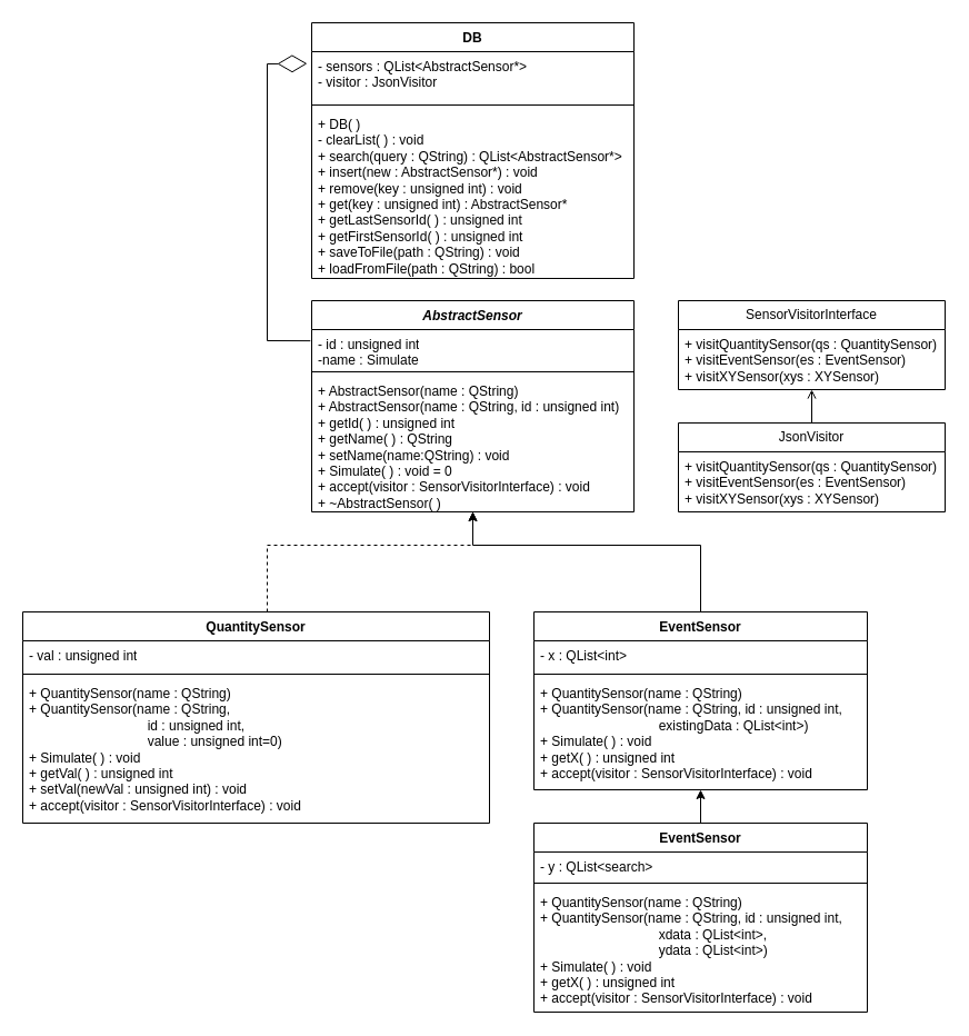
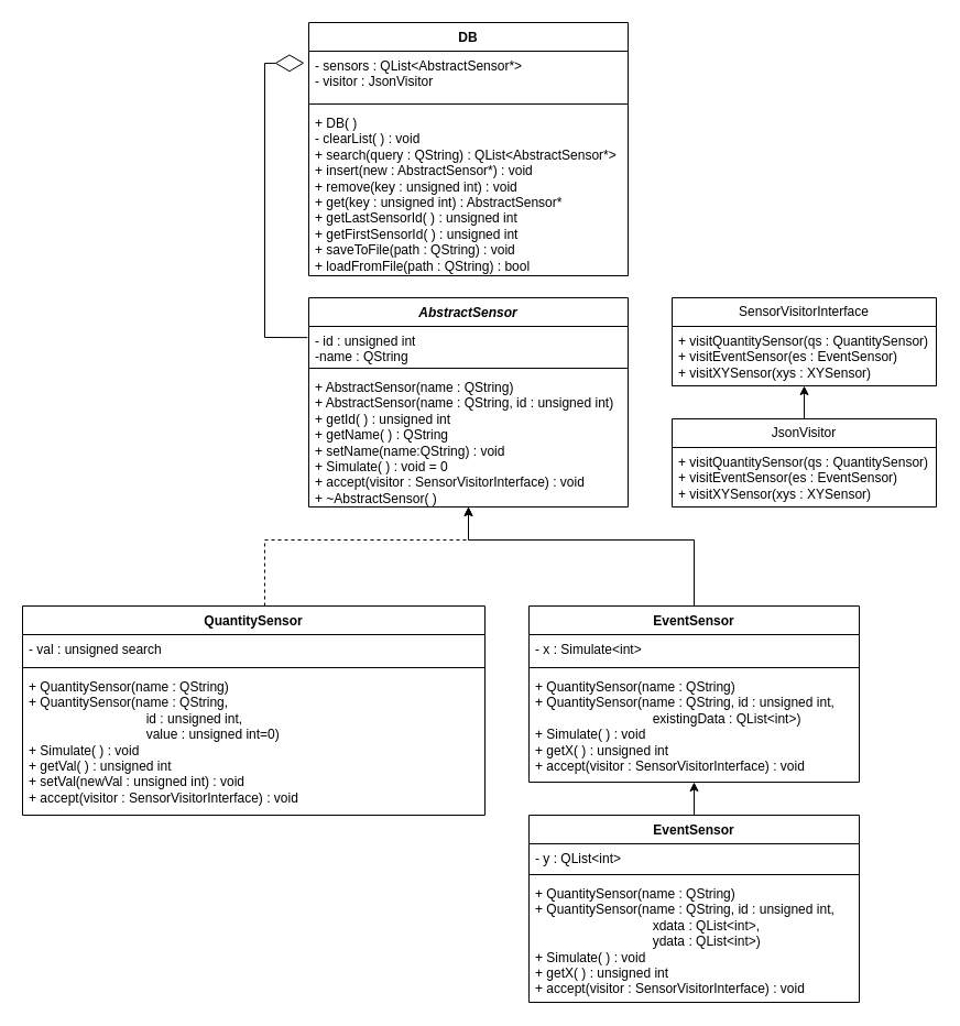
  <mxCell id="0" />
  <mxCell id="1" parent="0" />
  <mxCell id="2" value="&lt;i&gt;AbstractSensor&lt;/i&gt;" style="swimlane;fontStyle=1;align=center;verticalAlign=top;childLayout=stackLayout;horizontal=1;startSize=26;horizontalStack=0;resizeParent=1;resizeParentMax=0;resizeLast=0;collapsible=1;marginBottom=0;whiteSpace=wrap;html=1;" vertex="1" parent="1"><mxGeometry x="280" y="270" width="290" height="190" as="geometry" /></mxCell>
- <mxCell id="3" value="&lt;div&gt;- id : unsigned int&lt;/div&gt;&lt;div&gt;-name : Simulate&lt;br&gt;&lt;/div&gt;" style="text;strokeColor=none;fillColor=none;align=left;verticalAlign=top;spacingLeft=4;spacingRight=4;overflow=hidden;rotatable=0;points=[[0,0.5],[1,0.5]];portConstraint=eastwest;whiteSpace=wrap;html=1;" vertex="1" parent="2"><mxGeometry y="26" width="290" height="34" as="geometry" /></mxCell>
+ <mxCell id="3" value="&lt;div&gt;- id : unsigned int&lt;/div&gt;&lt;div&gt;-name : QString&lt;br&gt;&lt;/div&gt;" style="text;strokeColor=none;fillColor=none;align=left;verticalAlign=top;spacingLeft=4;spacingRight=4;overflow=hidden;rotatable=0;points=[[0,0.5],[1,0.5]];portConstraint=eastwest;whiteSpace=wrap;html=1;" vertex="1" parent="2"><mxGeometry y="26" width="290" height="34" as="geometry" /></mxCell>
  <mxCell id="4" value="" style="line;strokeWidth=1;fillColor=none;align=left;verticalAlign=middle;spacingTop=-1;spacingLeft=3;spacingRight=3;rotatable=0;labelPosition=right;points=[];portConstraint=eastwest;strokeColor=inherit;" vertex="1" parent="2"><mxGeometry y="60" width="290" height="8" as="geometry" /></mxCell>
  <mxCell id="5" value="&lt;div&gt;+ AbstractSensor(name : QString)&lt;/div&gt;&lt;div&gt;+ AbstractSensor(name : QString, id : unsigned int)&lt;/div&gt;&lt;div&gt;+ getId( ) : unsigned int&lt;/div&gt;&lt;div&gt;+ getName( ) : QString&lt;/div&gt;&lt;div&gt;+ setName(name:QString) : void&lt;/div&gt;&lt;div&gt;+ Simulate( ) : void = 0&lt;/div&gt;&lt;div&gt;+ accept(visitor : SensorVisitorInterface) : void&lt;/div&gt;&lt;div&gt;+ ~AbstractSensor( )&lt;br&gt;&lt;/div&gt;&lt;div&gt;&lt;br&gt;&lt;/div&gt;&lt;div&gt;&lt;br&gt;&lt;/div&gt;" style="text;strokeColor=none;fillColor=none;align=left;verticalAlign=top;spacingLeft=4;spacingRight=4;overflow=hidden;rotatable=0;points=[[0,0.5],[1,0.5]];portConstraint=eastwest;whiteSpace=wrap;html=1;" vertex="1" parent="2"><mxGeometry y="68" width="290" height="122" as="geometry" /></mxCell>
  <mxCell id="6" style="edgeStyle=orthogonalEdgeStyle;rounded=0;orthogonalLoop=1;jettySize=auto;html=1;entryX=0.5;entryY=1;entryDx=0;entryDy=0;dashed=1;" edge="1" parent="1" source="7" target="2"><mxGeometry relative="1" as="geometry"><Array as="points"><mxPoint x="240" y="490" /><mxPoint x="425" y="490" /></Array></mxGeometry></mxCell>
  <mxCell id="7" value="QuantitySensor" style="swimlane;fontStyle=1;align=center;verticalAlign=top;childLayout=stackLayout;horizontal=1;startSize=26;horizontalStack=0;resizeParent=1;resizeParentMax=0;resizeLast=0;collapsible=1;marginBottom=0;whiteSpace=wrap;html=1;" vertex="1" parent="1"><mxGeometry x="20" y="550" width="420" height="190" as="geometry" /></mxCell>
- <mxCell id="8" value="- val : unsigned int" style="text;strokeColor=none;fillColor=none;align=left;verticalAlign=top;spacingLeft=4;spacingRight=4;overflow=hidden;rotatable=0;points=[[0,0.5],[1,0.5]];portConstraint=eastwest;whiteSpace=wrap;html=1;" vertex="1" parent="7"><mxGeometry y="26" width="420" height="26" as="geometry" /></mxCell>
+ <mxCell id="8" value="- val : unsigned search" style="text;strokeColor=none;fillColor=none;align=left;verticalAlign=top;spacingLeft=4;spacingRight=4;overflow=hidden;rotatable=0;points=[[0,0.5],[1,0.5]];portConstraint=eastwest;whiteSpace=wrap;html=1;" vertex="1" parent="7"><mxGeometry y="26" width="420" height="26" as="geometry" /></mxCell>
  <mxCell id="9" value="" style="line;strokeWidth=1;fillColor=none;align=left;verticalAlign=middle;spacingTop=-1;spacingLeft=3;spacingRight=3;rotatable=0;labelPosition=right;points=[];portConstraint=eastwest;strokeColor=inherit;" vertex="1" parent="7"><mxGeometry y="52" width="420" height="8" as="geometry" /></mxCell>
  <mxCell id="10" value="&lt;div&gt;+ QuantitySensor(name : QString)&lt;/div&gt;&lt;div&gt;+ QuantitySensor(name : QString,&amp;nbsp;&lt;/div&gt;&lt;div&gt;&lt;span style=&quot;white-space: pre;&quot;&gt;&#09;&lt;/span&gt;&lt;span style=&quot;white-space: pre;&quot;&gt;&#09;&lt;/span&gt;&lt;span style=&quot;white-space: pre;&quot;&gt;&#09;&lt;/span&gt;&lt;span style=&quot;white-space: pre;&quot;&gt;&#09;&lt;/span&gt;id : unsigned int,&amp;nbsp;&lt;/div&gt;&lt;div&gt;&lt;span style=&quot;white-space: pre;&quot;&gt;&#09;&lt;/span&gt;&lt;span style=&quot;white-space: pre;&quot;&gt;&#09;&lt;/span&gt;&lt;span style=&quot;white-space: pre;&quot;&gt;&#09;&lt;/span&gt;&lt;span style=&quot;white-space: pre;&quot;&gt;&#09;&lt;/span&gt;value : unsigned int=0)&lt;/div&gt;&lt;div&gt;+ Simulate( ) : void&lt;/div&gt;&lt;div&gt;+ getVal( ) : unsigned int&lt;/div&gt;&lt;div&gt;+ setVal(newVal : unsigned int) : void&lt;br&gt;&lt;/div&gt;&lt;div&gt;+ accept(visitor : SensorVisitorInterface) : void&lt;/div&gt;&lt;div&gt;&lt;br&gt;&lt;/div&gt;&lt;div&gt;&lt;br&gt;&lt;br&gt;&lt;/div&gt;" style="text;strokeColor=none;fillColor=none;align=left;verticalAlign=top;spacingLeft=4;spacingRight=4;overflow=hidden;rotatable=0;points=[[0,0.5],[1,0.5]];portConstraint=eastwest;whiteSpace=wrap;html=1;" vertex="1" parent="7"><mxGeometry y="60" width="420" height="130" as="geometry" /></mxCell>
  <mxCell id="11" value="EventSensor" style="swimlane;fontStyle=1;align=center;verticalAlign=top;childLayout=stackLayout;horizontal=1;startSize=26;horizontalStack=0;resizeParent=1;resizeParentMax=0;resizeLast=0;collapsible=1;marginBottom=0;whiteSpace=wrap;html=1;" vertex="1" parent="1"><mxGeometry x="480" y="550" width="300" height="160" as="geometry" /></mxCell>
- <mxCell id="12" value="- x : QList&amp;lt;int&amp;gt;" style="text;strokeColor=none;fillColor=none;align=left;verticalAlign=top;spacingLeft=4;spacingRight=4;overflow=hidden;rotatable=0;points=[[0,0.5],[1,0.5]];portConstraint=eastwest;whiteSpace=wrap;html=1;" vertex="1" parent="11"><mxGeometry y="26" width="300" height="26" as="geometry" /></mxCell>
+ <mxCell id="12" value="- x : Simulate&amp;lt;int&amp;gt;" style="text;strokeColor=none;fillColor=none;align=left;verticalAlign=top;spacingLeft=4;spacingRight=4;overflow=hidden;rotatable=0;points=[[0,0.5],[1,0.5]];portConstraint=eastwest;whiteSpace=wrap;html=1;" vertex="1" parent="11"><mxGeometry y="26" width="300" height="26" as="geometry" /></mxCell>
  <mxCell id="13" value="" style="line;strokeWidth=1;fillColor=none;align=left;verticalAlign=middle;spacingTop=-1;spacingLeft=3;spacingRight=3;rotatable=0;labelPosition=right;points=[];portConstraint=eastwest;strokeColor=inherit;" vertex="1" parent="11"><mxGeometry y="52" width="300" height="8" as="geometry" /></mxCell>
  <mxCell id="14" value="&lt;div&gt;+ QuantitySensor(name : QString)&lt;/div&gt;&lt;div&gt;+ QuantitySensor(name : QString, id : unsigned int,&amp;nbsp;&lt;/div&gt;&lt;div&gt;&lt;span style=&quot;white-space: pre;&quot;&gt;&#09;&lt;/span&gt;&lt;span style=&quot;white-space: pre;&quot;&gt;&#09;&lt;/span&gt;&lt;span style=&quot;white-space: pre;&quot;&gt;&#09;&lt;/span&gt;&lt;span style=&quot;white-space: pre;&quot;&gt;&#09;&lt;/span&gt;existingData : QList&amp;lt;int&amp;gt;)&lt;/div&gt;&lt;div&gt;+ Simulate( ) : void&lt;/div&gt;&lt;div&gt;+ getX( ) : unsigned int&lt;/div&gt;&lt;div&gt;+ accept(visitor : SensorVisitorInterface) : void&lt;/div&gt;&lt;div&gt;&lt;br&gt;&lt;/div&gt;&lt;div&gt;&lt;br&gt;&lt;br&gt;&lt;/div&gt;" style="text;strokeColor=none;fillColor=none;align=left;verticalAlign=top;spacingLeft=4;spacingRight=4;overflow=hidden;rotatable=0;points=[[0,0.5],[1,0.5]];portConstraint=eastwest;whiteSpace=wrap;html=1;" vertex="1" parent="11"><mxGeometry y="60" width="300" height="100" as="geometry" /></mxCell>
  <mxCell id="15" style="edgeStyle=orthogonalEdgeStyle;rounded=0;orthogonalLoop=1;jettySize=auto;html=1;entryX=0.5;entryY=1;entryDx=0;entryDy=0;entryPerimeter=0;" edge="1" parent="1" source="11" target="5"><mxGeometry relative="1" as="geometry"><Array as="points"><mxPoint x="630" y="490" /><mxPoint x="425" y="490" /></Array></mxGeometry></mxCell>
  <mxCell id="16" style="edgeStyle=orthogonalEdgeStyle;rounded=0;orthogonalLoop=1;jettySize=auto;html=1;entryX=0.5;entryY=1;entryDx=0;entryDy=0;" edge="1" parent="1" source="17" target="11"><mxGeometry relative="1" as="geometry" /></mxCell>
  <mxCell id="17" value="EventSensor" style="swimlane;fontStyle=1;align=center;verticalAlign=top;childLayout=stackLayout;horizontal=1;startSize=26;horizontalStack=0;resizeParent=1;resizeParentMax=0;resizeLast=0;collapsible=1;marginBottom=0;whiteSpace=wrap;html=1;" vertex="1" parent="1"><mxGeometry x="480" y="740" width="300" height="170" as="geometry" /></mxCell>
- <mxCell id="18" value="&lt;div&gt;- y : QList&amp;lt;search&amp;gt;&lt;br&gt;&lt;/div&gt;" style="text;strokeColor=none;fillColor=none;align=left;verticalAlign=top;spacingLeft=4;spacingRight=4;overflow=hidden;rotatable=0;points=[[0,0.5],[1,0.5]];portConstraint=eastwest;whiteSpace=wrap;html=1;" vertex="1" parent="17"><mxGeometry y="26" width="300" height="24" as="geometry" /></mxCell>
+ <mxCell id="18" value="&lt;div&gt;- y : QList&amp;lt;int&amp;gt;&lt;br&gt;&lt;/div&gt;" style="text;strokeColor=none;fillColor=none;align=left;verticalAlign=top;spacingLeft=4;spacingRight=4;overflow=hidden;rotatable=0;points=[[0,0.5],[1,0.5]];portConstraint=eastwest;whiteSpace=wrap;html=1;" vertex="1" parent="17"><mxGeometry y="26" width="300" height="24" as="geometry" /></mxCell>
  <mxCell id="19" value="" style="line;strokeWidth=1;fillColor=none;align=left;verticalAlign=middle;spacingTop=-1;spacingLeft=3;spacingRight=3;rotatable=0;labelPosition=right;points=[];portConstraint=eastwest;strokeColor=inherit;" vertex="1" parent="17"><mxGeometry y="50" width="300" height="8" as="geometry" /></mxCell>
  <mxCell id="20" value="&lt;div&gt;+ QuantitySensor(name : QString)&lt;/div&gt;&lt;div&gt;+ QuantitySensor(name : QString, id : unsigned int,&amp;nbsp;&lt;/div&gt;&lt;div&gt;&lt;span style=&quot;white-space: pre;&quot;&gt;&#09;&lt;/span&gt;&lt;span style=&quot;white-space: pre;&quot;&gt;&#09;&lt;/span&gt;&lt;span style=&quot;white-space: pre;&quot;&gt;&#09;&lt;/span&gt;&lt;span style=&quot;white-space: pre;&quot;&gt;&#09;&lt;/span&gt;xdata : QList&amp;lt;int&amp;gt;,&amp;nbsp;&lt;/div&gt;&lt;div&gt;&lt;span style=&quot;white-space: pre;&quot;&gt;&#09;&lt;/span&gt;&lt;span style=&quot;white-space: pre;&quot;&gt;&#09;&lt;/span&gt;&lt;span style=&quot;white-space: pre;&quot;&gt;&#09;&lt;/span&gt;&lt;span style=&quot;white-space: pre;&quot;&gt;&#09;&lt;/span&gt;ydata : QList&amp;lt;int&amp;gt;)&lt;/div&gt;&lt;div&gt;+ Simulate( ) : void&lt;/div&gt;&lt;div&gt;+ getX( ) : unsigned int&lt;/div&gt;&lt;div&gt;+ accept(visitor : SensorVisitorInterface) : void&lt;/div&gt;&lt;div&gt;&lt;br&gt;&lt;/div&gt;&lt;div&gt;&lt;br&gt;&lt;br&gt;&lt;/div&gt;" style="text;strokeColor=none;fillColor=none;align=left;verticalAlign=top;spacingLeft=4;spacingRight=4;overflow=hidden;rotatable=0;points=[[0,0.5],[1,0.5]];portConstraint=eastwest;whiteSpace=wrap;html=1;" vertex="1" parent="17"><mxGeometry y="58" width="300" height="112" as="geometry" /></mxCell>
  <mxCell id="21" value="SensorVisitorInterface" style="swimlane;fontStyle=0;childLayout=stackLayout;horizontal=1;startSize=26;fillColor=none;horizontalStack=0;resizeParent=1;resizeParentMax=0;resizeLast=0;collapsible=1;marginBottom=0;whiteSpace=wrap;html=1;" vertex="1" parent="1"><mxGeometry x="610" y="270" width="240" height="80" as="geometry" /></mxCell>
  <mxCell id="22" value="&lt;div&gt;+ visitQuantitySensor(qs : QuantitySensor)&lt;/div&gt;&lt;div&gt;+ visitEventSensor(es : EventSensor)&lt;/div&gt;&lt;div&gt;+ visitXYSensor(xys : XYSensor)&lt;/div&gt;" style="text;strokeColor=none;fillColor=none;align=left;verticalAlign=top;spacingLeft=4;spacingRight=4;overflow=hidden;rotatable=0;points=[[0,0.5],[1,0.5]];portConstraint=eastwest;whiteSpace=wrap;html=1;" vertex="1" parent="21"><mxGeometry y="26" width="240" height="54" as="geometry" /></mxCell>
- <mxCell id="23" style="edgeStyle=orthogonalEdgeStyle;rounded=0;orthogonalLoop=1;jettySize=auto;html=1;entryX=0.5;entryY=1;entryDx=0;entryDy=0;endArrow=open;" edge="1" parent="1" source="24" target="21"><mxGeometry relative="1" as="geometry" /></mxCell>
+ <mxCell id="23" style="edgeStyle=orthogonalEdgeStyle;rounded=0;orthogonalLoop=1;jettySize=auto;html=1;entryX=0.5;entryY=1;entryDx=0;entryDy=0;" edge="1" parent="1" source="24" target="21"><mxGeometry relative="1" as="geometry" /></mxCell>
  <mxCell id="24" value="JsonVisitor" style="swimlane;fontStyle=0;childLayout=stackLayout;horizontal=1;startSize=26;fillColor=none;horizontalStack=0;resizeParent=1;resizeParentMax=0;resizeLast=0;collapsible=1;marginBottom=0;whiteSpace=wrap;html=1;" vertex="1" parent="1"><mxGeometry x="610" y="380" width="240" height="80" as="geometry" /></mxCell>
  <mxCell id="25" value="&lt;div&gt;+ visitQuantitySensor(qs : QuantitySensor)&lt;/div&gt;&lt;div&gt;+ visitEventSensor(es : EventSensor)&lt;/div&gt;&lt;div&gt;+ visitXYSensor(xys : XYSensor)&lt;/div&gt;" style="text;strokeColor=none;fillColor=none;align=left;verticalAlign=top;spacingLeft=4;spacingRight=4;overflow=hidden;rotatable=0;points=[[0,0.5],[1,0.5]];portConstraint=eastwest;whiteSpace=wrap;html=1;" vertex="1" parent="24"><mxGeometry y="26" width="240" height="54" as="geometry" /></mxCell>
  <mxCell id="26" value="DB" style="swimlane;fontStyle=1;align=center;verticalAlign=top;childLayout=stackLayout;horizontal=1;startSize=26;horizontalStack=0;resizeParent=1;resizeParentMax=0;resizeLast=0;collapsible=1;marginBottom=0;whiteSpace=wrap;html=1;" vertex="1" parent="1"><mxGeometry x="280" y="20" width="290" height="230" as="geometry" /></mxCell>
  <mxCell id="27" value="&lt;div&gt;- sensors : QList&amp;lt;AbstractSensor*&amp;gt;&lt;/div&gt;&lt;div&gt;- visitor : JsonVisitor&lt;/div&gt;" style="text;strokeColor=none;fillColor=none;align=left;verticalAlign=top;spacingLeft=4;spacingRight=4;overflow=hidden;rotatable=0;points=[[0,0.5],[1,0.5]];portConstraint=eastwest;whiteSpace=wrap;html=1;" vertex="1" parent="26"><mxGeometry y="26" width="290" height="44" as="geometry" /></mxCell>
  <mxCell id="28" value="" style="line;strokeWidth=1;fillColor=none;align=left;verticalAlign=middle;spacingTop=-1;spacingLeft=3;spacingRight=3;rotatable=0;labelPosition=right;points=[];portConstraint=eastwest;strokeColor=inherit;" vertex="1" parent="26"><mxGeometry y="70" width="290" height="8" as="geometry" /></mxCell>
  <mxCell id="29" value="&lt;div&gt;+ DB( )&lt;/div&gt;&lt;div&gt;- clearList( ) : void&lt;/div&gt;&lt;div&gt;+ search(query : QString) : QList&amp;lt;AbstractSensor*&amp;gt;&lt;/div&gt;&lt;div&gt;+ insert(new : AbstractSensor*) : void&lt;/div&gt;&lt;div&gt;+ remove(key : unsigned int) : void&lt;/div&gt;&lt;div&gt;+ get(key : unsigned int) : AbstractSensor*&lt;/div&gt;&lt;div&gt;+ getLastSensorId( ) : unsigned int&lt;/div&gt;&lt;div&gt;+ getFirstSensorId( ) : unsigned int&lt;/div&gt;&lt;div&gt;+ saveToFile(path : QString) : void&lt;/div&gt;&lt;div&gt;+ loadFromFile(path : QString) : bool&lt;br&gt;&lt;/div&gt;" style="text;strokeColor=none;fillColor=none;align=left;verticalAlign=top;spacingLeft=4;spacingRight=4;overflow=hidden;rotatable=0;points=[[0,0.5],[1,0.5]];portConstraint=eastwest;whiteSpace=wrap;html=1;" vertex="1" parent="26"><mxGeometry y="78" width="290" height="152" as="geometry" /></mxCell>
  <mxCell id="30" value="" style="endArrow=diamondThin;endFill=0;endSize=24;html=1;rounded=0;entryX=-0.014;entryY=0.244;entryDx=0;entryDy=0;entryPerimeter=0;exitX=-0.004;exitY=0.298;exitDx=0;exitDy=0;exitPerimeter=0;" edge="1" parent="1" source="3" target="27"><mxGeometry width="160" relative="1" as="geometry"><mxPoint y="230" as="sourcePoint" x="90" /><mxPoint x="250" y="230" as="targetPoint" /><Array as="points"><mxPoint x="240" y="306" /><mxPoint x="240" y="57" /></Array></mxGeometry></mxCell>
